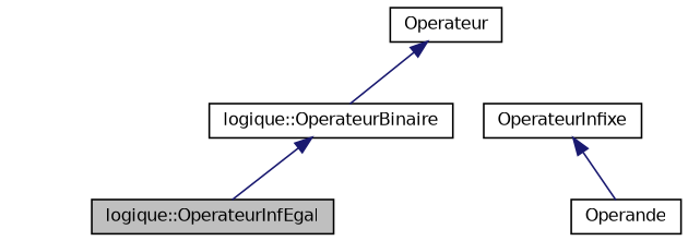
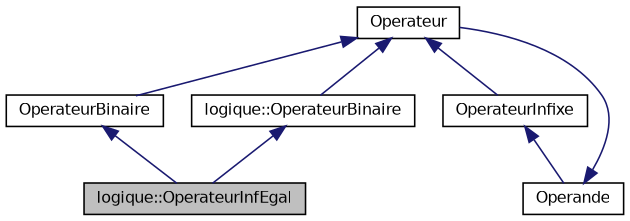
  digraph {
    node [color=black fillcolor=white fontname=Helvetica fontsize=10 shape=record style=filled]
    edge [color=midnightblue dir=back fontname=Helvetica fontsize=10 labelfontname=Helvetica labelfontsize=10 style=solid]
    n1 [fillcolor=grey75 fontcolor=black height=0.2 label="logique::OperateurInfEgal" width=0.4]
+   n2 [height=0.2 label=OperateurBinaire width=0.4]
    n3 [height=0.2 label=Operateur width=0.4]
    n4 [height=0.2 label="logique::OperateurBinaire" width=0.4]
    n5 [height=0.2 label=OperateurInfixe width=0.4]
    n6 [height=0.2 label=Operande width=0.4]
+   n2 -> n1
+   n3 -> n2
    n3 -> n4
+   n3 -> n5
    n4 -> n1
    n5 -> n6
+   n6 -> n3
  }
